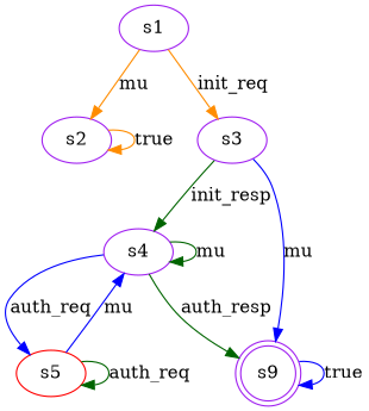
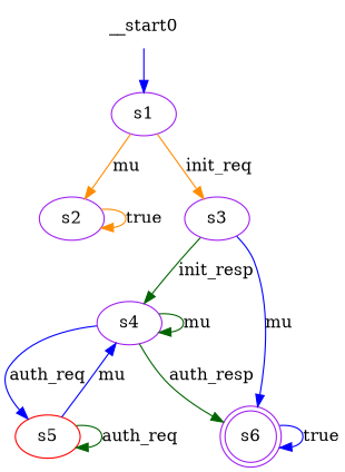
  digraph {
    node [color=purple]
    edge [color=blue]
    n1 [label=s1]
    n2 [label=s2]
    n3 [label=s3]
    n4 [label=s4]
-   n5 [label=s9 shape=doublecircle]
+   n5 [label=s6 shape=doublecircle]
    n6 [color=red label=s5]
+   __start0 [shape=none]
    n1 -> n2 [color=darkorange label=mu]
    n1 -> n3 [color=darkorange label=init_req]
    n2 -> n2 [color=darkorange label=true]
    n3 -> n4 [color=darkgreen label=init_resp]
    n3 -> n5 [label=mu]
    n4 -> n4 [color=darkgreen label=mu]
    n4 -> n5 [color=darkgreen label=auth_resp]
    n4 -> n6 [label=auth_req]
    n5 -> n5 [label=true]
    n6 -> n4 [label=mu]
    n6 -> n6 [color=darkgreen label=auth_req]
+   __start0 -> n1
  }
